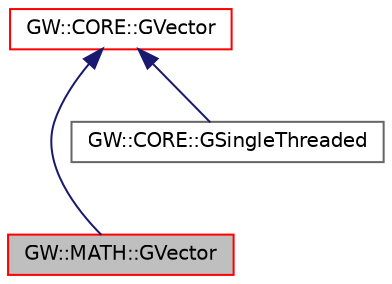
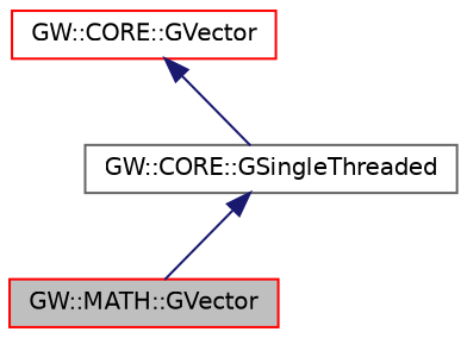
  digraph {
    node [color=red fillcolor=white fontname=Helvetica fontsize=10 shape=record style=filled]
    edge [color=midnightblue dir=back fontname=Helvetica fontsize=10 labelfontname=Helvetica labelfontsize=10 style=solid]
    n1 [fillcolor=grey75 fontcolor=black height=0.2 label="GW::MATH::GVector" width=0.4]
    n2 [color=gray40 height=0.2 label="GW::CORE::GSingleThreaded" width=0.4]
    n3 [height=0.2 label="GW::CORE::GVector" width=0.4]
-   n3 -> n1
+   n2 -> n1
    n3 -> n2
  }
